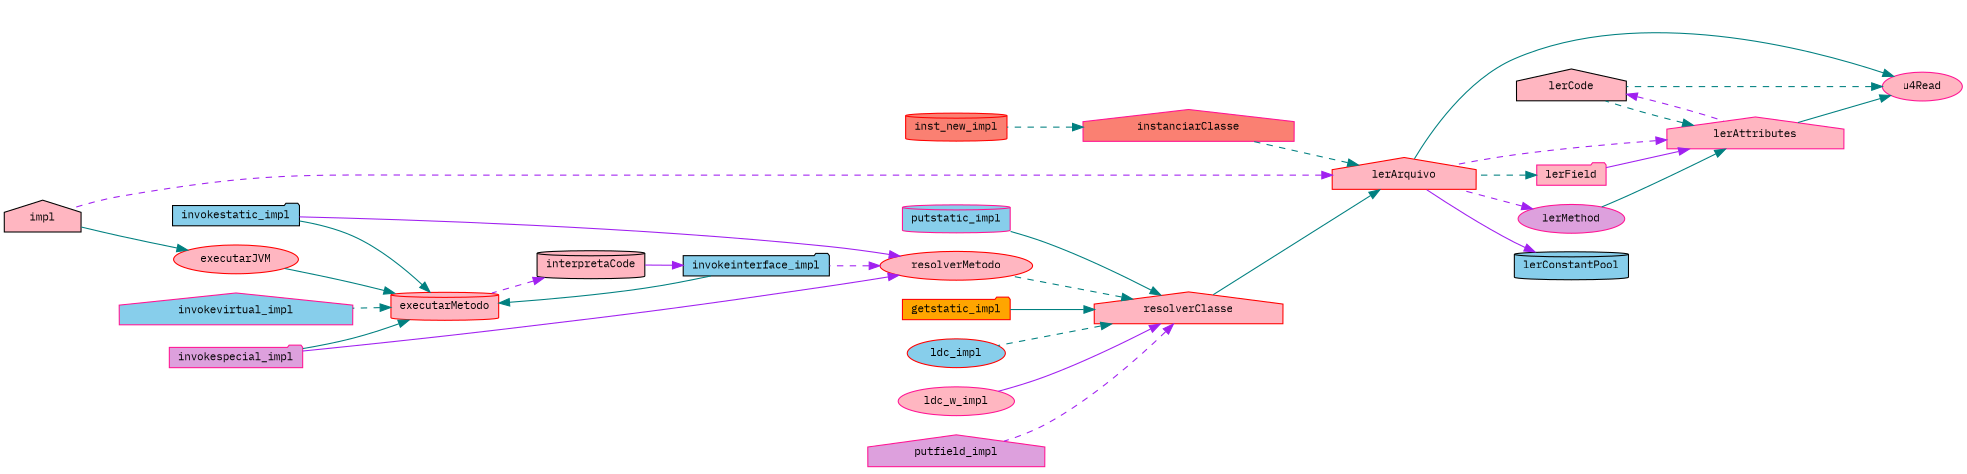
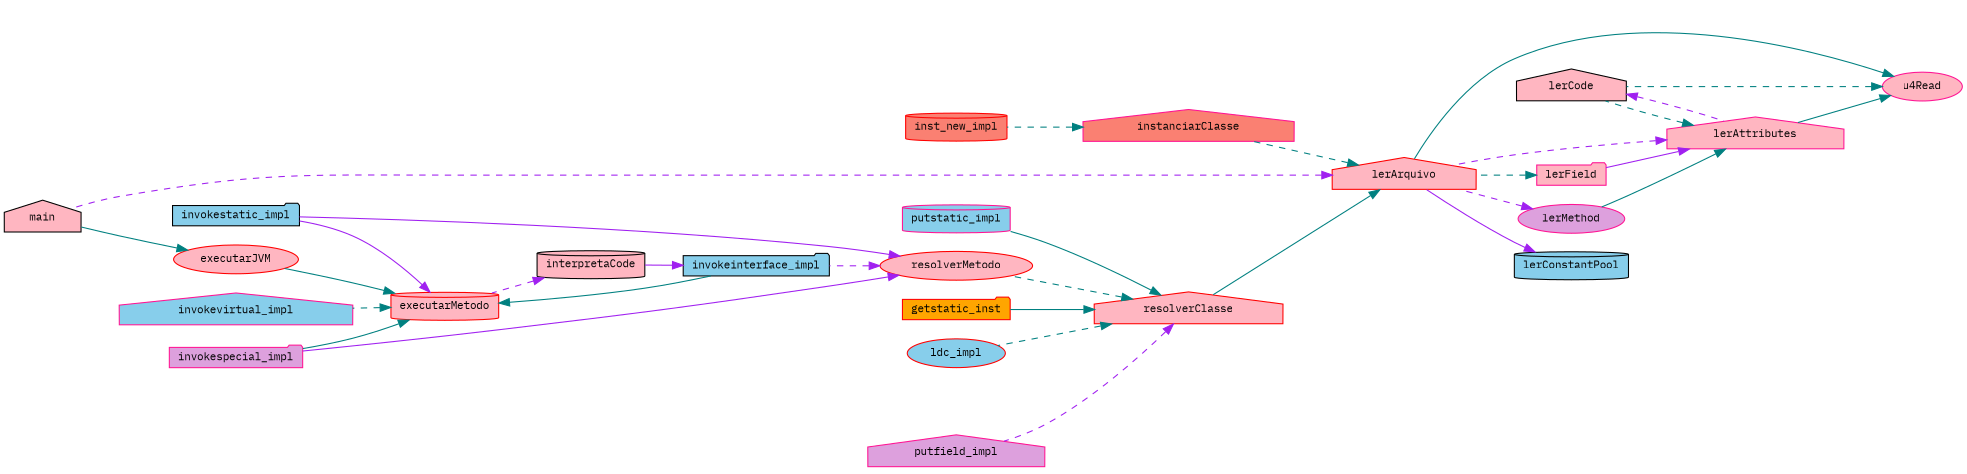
  digraph {
    fontname="IBM Plex Mono"
    rankdir=RL
    node [color=deeppink fillcolor=lightpink fontname="IBM Plex Mono" fontsize=10 shape=house style=filled]
    edge [color=teal dir=back fontname="IBM Plex Mono" fontsize=10 labelfontname=Helvetica labelfontsize=10 style=solid]
    n1 [fontcolor=black height=0.2 label=u4Read shape=ellipse width=0.4]
    n2 [color=red height=0.2 label=lerArquivo width=0.4]
    n3 [height=0.2 label=lerAttributes width=0.4]
    n4 [color=black height=0.2 label=lerCode width=0.4]
    n5 [fillcolor=salmon height=0.2 label=instanciarClasse width=0.4]
-   n6 [color=black height=0.2 label=impl width=0.4]
+   n6 [color=black height=0.2 label=main width=0.4]
    n7 [color=red height=0.2 label=resolverClasse width=0.4]
    n8 [height=0.2 label=lerField shape=folder width=0.4]
    n9 [fillcolor=plum height=0.2 label=lerMethod shape=ellipse width=0.4]
    n10 [color=black fillcolor=skyblue height=0.2 label=lerConstantPool shape=cylinder width=0.4]
    n11 [color=red fillcolor=salmon height=0.2 label=inst_new_impl shape=cylinder width=0.4]
-   n12 [color=red fillcolor=orange height=0.2 label=getstatic_impl shape=folder width=0.4]
+   n12 [color=red fillcolor=orange height=0.2 label=getstatic_inst shape=folder width=0.4]
    n13 [color=red fillcolor=skyblue height=0.2 label=ldc_impl shape=ellipse width=0.4]
-   n14 [height=0.2 label=ldc_w_impl shape=ellipse width=0.4]
    n15 [fillcolor=plum height=0.2 label=putfield_impl width=0.4]
    n16 [fillcolor=skyblue height=0.2 label=putstatic_impl shape=cylinder width=0.4]
    n17 [color=red height=0.2 label=resolverMetodo shape=ellipse width=0.4]
    n18 [color=black fillcolor=skyblue height=0.2 label=invokeinterface_impl shape=folder width=0.4]
    n19 [fillcolor=plum height=0.2 label=invokespecial_impl shape=folder width=0.4]
    n20 [color=black fillcolor=skyblue height=0.2 label=invokestatic_impl shape=folder width=0.4]
    n21 [color=black height=0.2 label=interpretaCode shape=cylinder width=0.4]
    n22 [color=red height=0.2 label=executarMetodo shape=cylinder width=0.4]
    n23 [color=red height=0.2 label=executarJVM shape=ellipse width=0.4]
    n24 [fillcolor=skyblue height=0.2 label=invokevirtual_impl width=0.4]
    n1 -> n2
    n1 -> n3
    n1 -> n4 [style=dashed]
    n2 -> n5 [style=dashed]
    n2 -> n6 [color=purple style=dashed]
    n2 -> n7
    n3 -> n2 [color=purple style=dashed]
    n3 -> n4 [style=dashed]
    n3 -> n8 [color=purple]
    n3 -> n9
    n4 -> n3 [color=purple style=dashed]
    n5 -> n11 [style=dashed]
    n7 -> n12
    n7 -> n13 [style=dashed]
-   n7 -> n14 [color=purple]
    n7 -> n15 [color=purple style=dashed]
    n7 -> n16
    n7 -> n17 [style=dashed]
    n8 -> n2 [style=dashed]
    n9 -> n2 [color=purple style=dashed]
    n10 -> n2 [color=purple]
    n17 -> n18 [color=purple style=dashed]
    n17 -> n19 [color=purple]
    n17 -> n20 [color=purple]
    n18 -> n21 [color=purple]
    n21 -> n22 [color=purple style=dashed]
    n22 -> n18
    n22 -> n19
-   n22 -> n20
+   n22 -> n20 [color=purple]
    n22 -> n23
    n22 -> n24 [style=dashed]
    n23 -> n6
  }
